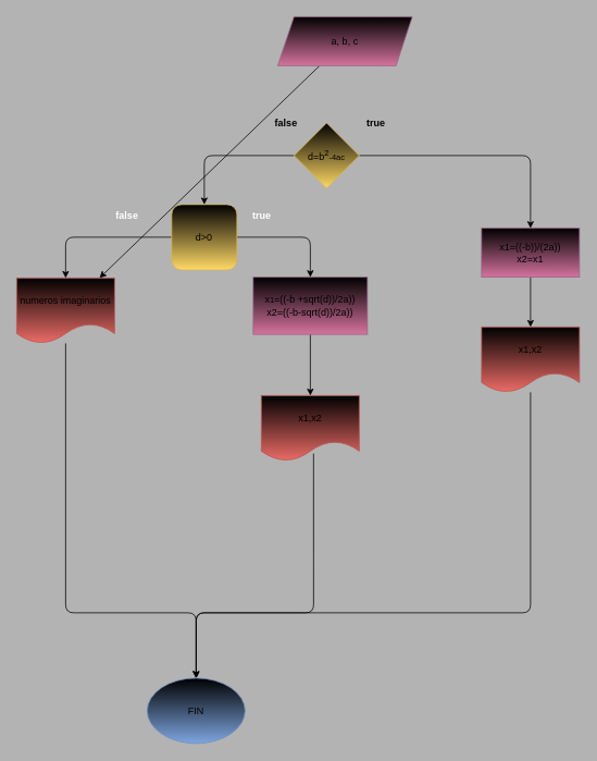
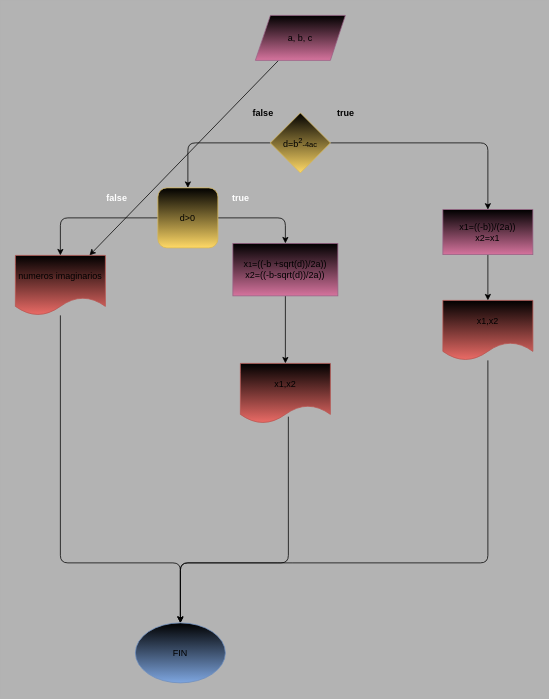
  <mxCell id="0" />
  <mxCell id="1" parent="0" />
  <mxCell id="2" value="" style="edgeStyle=none;html=1;" edge="1" parent="1" source="3" target="12"><mxGeometry relative="1" as="geometry" /></mxCell>
- <mxCell id="3" value="a, b, c" style="shape=parallelogram;perimeter=parallelogramPerimeter;whiteSpace=wrap;html=1;fixedSize=1;fillColor=#000000;strokeColor=#996185;gradientColor=#d5739d;" vertex="1" parent="1"><mxGeometry x="340" y="20" width="165" height="60" as="geometry" /></mxCell>
+ <mxCell id="3" value="a, b, c" style="shape=parallelogram;perimeter=parallelogramPerimeter;whiteSpace=wrap;html=1;fixedSize=1;fillColor=#000000;strokeColor=#996185;gradientColor=#d5739d;" vertex="1" parent="1"><mxGeometry x="340" y="20" width="120" height="60" as="geometry" /></mxCell>
  <mxCell id="4" value="" style="edgeStyle=none;html=1;" edge="1" parent="1" source="6" target="9"><mxGeometry relative="1" as="geometry"><Array as="points"><mxPoint x="250" y="190" /></Array></mxGeometry></mxCell>
  <mxCell id="5" value="" style="edgeStyle=none;html=1;fontColor=#000000;" edge="1" parent="1" source="6" target="20"><mxGeometry relative="1" as="geometry"><Array as="points"><mxPoint x="650" y="190" /></Array></mxGeometry></mxCell>
  <mxCell id="6" value="d=b&lt;sup&gt;2&lt;/sup&gt;&lt;span style=&quot;font-size: 10px;&quot;&gt;-4ac&lt;/span&gt;" style="rhombus;whiteSpace=wrap;html=1;fillColor=#000000;strokeColor=#d6b656;gradientColor=#ffd966;" vertex="1" parent="1"><mxGeometry x="360" y="150" width="80" height="80" as="geometry" /></mxCell>
  <mxCell id="7" value="" style="edgeStyle=none;html=1;" edge="1" parent="1" source="9" target="12"><mxGeometry relative="1" as="geometry"><Array as="points"><mxPoint x="80" y="290" /></Array><mxPoint x="80" y="340" as="targetPoint" /></mxGeometry></mxCell>
  <mxCell id="8" value="" style="edgeStyle=none;html=1;fontColor=none;" edge="1" parent="1" source="9" target="14"><mxGeometry relative="1" as="geometry"><Array as="points"><mxPoint x="380" y="290" /></Array></mxGeometry></mxCell>
  <mxCell id="9" value="d&amp;gt;0" style="whiteSpace=wrap;html=1;fillColor=#000000;strokeColor=#d6b656;gradientColor=#ffd966;rounded=1;" vertex="1" parent="1"><mxGeometry x="210" y="250" width="80" height="80" as="geometry" /></mxCell>
  <mxCell id="10" value="&lt;b&gt;false&lt;/b&gt;" style="text;html=1;align=center;verticalAlign=middle;resizable=0;points=[];autosize=1;strokeColor=none;fillColor=none;" vertex="1" parent="1"><mxGeometry x="325" y="135" width="50" height="30" as="geometry" /></mxCell>
  <mxCell id="11" value="&lt;b&gt;true&lt;/b&gt;" style="text;html=1;align=center;verticalAlign=middle;resizable=0;points=[];autosize=1;strokeColor=none;fillColor=none;" vertex="1" parent="1"><mxGeometry x="435" y="135" width="50" height="30" as="geometry" /></mxCell>
  <mxCell id="12" value="numeros imaginarios" style="shape=document;whiteSpace=wrap;html=1;boundedLbl=1;fillColor=#000000;strokeColor=#b85450;gradientColor=#ea6b66;" vertex="1" parent="1"><mxGeometry x="20" y="340" width="120" height="80" as="geometry" /></mxCell>
  <mxCell id="13" value="" style="edgeStyle=none;html=1;fontColor=none;" edge="1" parent="1" source="14" target="15"><mxGeometry relative="1" as="geometry" /></mxCell>
- <mxCell id="14" value="x&lt;span style=&quot;font-size: 10px;&quot;&gt;1&lt;/span&gt;=((-b +sqrt(d))/2a))&lt;br&gt;x2=((-b-sqrt(d))/2a))" style="whiteSpace=wrap;html=1;fillColor=#000000;strokeColor=#996185;gradientColor=#d5739d;" vertex="1" parent="1"><mxGeometry x="310" y="339" width="140" height="70" as="geometry" /></mxCell>
+ <mxCell id="14" value="x&lt;span style=&quot;font-size: 10px;&quot;&gt;1&lt;/span&gt;=((-b +sqrt(d))/2a))&lt;br&gt;x2=((-b-sqrt(d))/2a))" style="whiteSpace=wrap;html=1;fillColor=#000000;strokeColor=#996185;gradientColor=#d5739d;" vertex="1" parent="1"><mxGeometry x="310" y="324" width="140" height="70" as="geometry" /></mxCell>
  <mxCell id="15" value="x1,x2" style="shape=document;whiteSpace=wrap;html=1;boundedLbl=1;fillColor=#000000;strokeColor=#b85450;gradientColor=#ea6b66;" vertex="1" parent="1"><mxGeometry x="320" y="484" width="120" height="80" as="geometry" /></mxCell>
  <mxCell id="16" value="" style="endArrow=classic;html=1;fontColor=#000000;exitX=0.533;exitY=0.888;exitDx=0;exitDy=0;exitPerimeter=0;entryX=0.5;entryY=0;entryDx=0;entryDy=0;" edge="1" parent="1" source="15" target="17"><mxGeometry width="50" height="50" relative="1" as="geometry"><mxPoint x="440" y="520" as="sourcePoint" /><mxPoint x="300" y="670" as="targetPoint" /><Array as="points"><mxPoint x="384" y="750" /><mxPoint x="240" y="750" /></Array></mxGeometry></mxCell>
  <mxCell id="17" value="FIN" style="ellipse;whiteSpace=wrap;html=1;strokeColor=#6c8ebf;fillColor=#000000;gradientColor=#7ea6e0;" vertex="1" parent="1"><mxGeometry x="180" y="830" width="120" height="80" as="geometry" /></mxCell>
  <mxCell id="18" value="" style="endArrow=classic;html=1;fontColor=#000000;entryX=0.5;entryY=0;entryDx=0;entryDy=0;" edge="1" parent="1" target="17"><mxGeometry width="50" height="50" relative="1" as="geometry"><mxPoint x="80" y="420" as="sourcePoint" /><mxPoint x="80" y="830" as="targetPoint" /><Array as="points"><mxPoint x="80" y="750" /><mxPoint x="240" y="750" /></Array></mxGeometry></mxCell>
  <mxCell id="19" value="" style="edgeStyle=none;html=1;fontColor=#000000;" edge="1" parent="1" source="20" target="21"><mxGeometry relative="1" as="geometry" /></mxCell>
  <mxCell id="20" value="x1=((-b))/(2a))&lt;br&gt;x2=x1" style="whiteSpace=wrap;html=1;fillColor=#000000;strokeColor=#996185;gradientColor=#d5739d;" vertex="1" parent="1"><mxGeometry x="590" y="279" width="120" height="60" as="geometry" /></mxCell>
  <mxCell id="21" value="x1,x2" style="shape=document;whiteSpace=wrap;html=1;boundedLbl=1;fillColor=#000000;strokeColor=#b85450;gradientColor=#ea6b66;" vertex="1" parent="1"><mxGeometry x="590" y="400" width="120" height="80" as="geometry" /></mxCell>
  <mxCell id="22" value="" style="endArrow=classic;html=1;fontColor=#000000;entryX=0.5;entryY=0;entryDx=0;entryDy=0;" edge="1" parent="1" target="17"><mxGeometry width="50" height="50" relative="1" as="geometry"><mxPoint x="650" y="480" as="sourcePoint" /><mxPoint x="230" y="830" as="targetPoint" /><Array as="points"><mxPoint x="650" y="750" /><mxPoint x="380" y="750" /><mxPoint x="240" y="750" /></Array></mxGeometry></mxCell>
  <mxCell id="23" value="&lt;b&gt;&lt;font color=&quot;#ffffff&quot;&gt;false&lt;/font&gt;&lt;/b&gt;" style="text;html=1;align=center;verticalAlign=middle;resizable=0;points=[];autosize=1;strokeColor=none;fillColor=none;fontColor=#000000;" vertex="1" parent="1"><mxGeometry x="130" y="249" width="50" height="30" as="geometry" /></mxCell>
  <mxCell id="24" value="&lt;b&gt;&lt;font color=&quot;#ffffff&quot;&gt;true&lt;/font&gt;&lt;/b&gt;" style="text;html=1;align=center;verticalAlign=middle;resizable=0;points=[];autosize=1;strokeColor=none;fillColor=none;fontColor=#000000;" vertex="1" parent="1"><mxGeometry x="295" y="249" width="50" height="30" as="geometry" /></mxCell>
